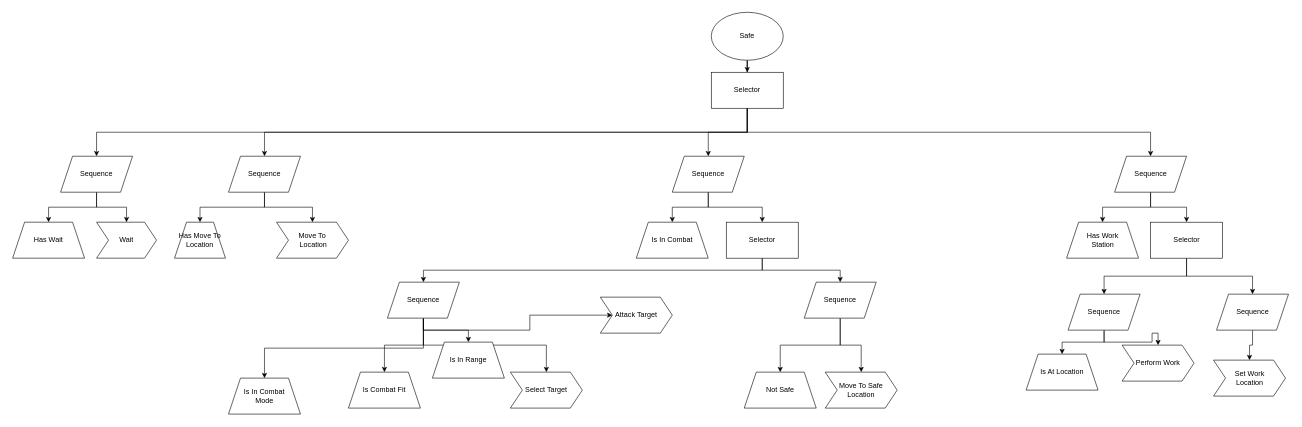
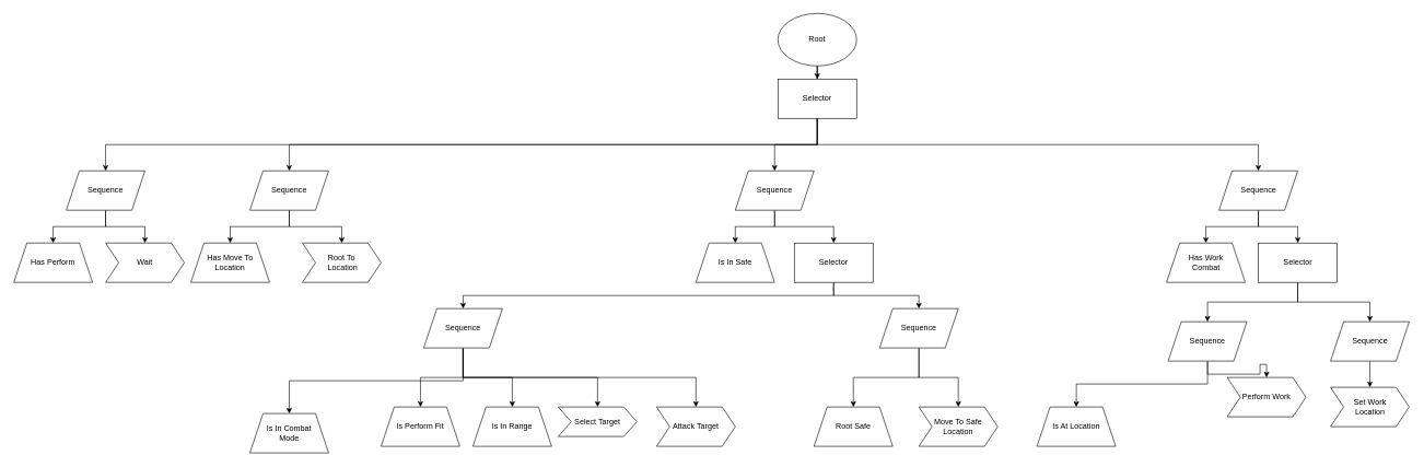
  <mxCell id="0" />
  <mxCell id="1" parent="0" />
  <mxCell id="2" style="edgeStyle=orthogonalEdgeStyle;rounded=0;orthogonalLoop=1;jettySize=auto;html=1;exitX=0.5;exitY=1;exitDx=0;exitDy=0;" parent="1" source="3" target="8" edge="1"><mxGeometry relative="1" as="geometry" /></mxCell>
- <mxCell id="3" value="Safe" style="ellipse;whiteSpace=wrap;html=1;" parent="1" vertex="1"><mxGeometry x="1185" y="20" width="120" height="80" as="geometry" /></mxCell>
+ <mxCell id="3" value="Root" style="ellipse;whiteSpace=wrap;html=1;" parent="1" vertex="1"><mxGeometry x="1185" y="20" width="120" height="80" as="geometry" /></mxCell>
  <mxCell id="4" style="edgeStyle=orthogonalEdgeStyle;rounded=0;orthogonalLoop=1;jettySize=auto;html=1;exitX=0.5;exitY=1;exitDx=0;exitDy=0;entryX=0.5;entryY=0;entryDx=0;entryDy=0;" parent="1" source="8" target="11" edge="1"><mxGeometry relative="1" as="geometry" /></mxCell>
  <mxCell id="5" style="edgeStyle=orthogonalEdgeStyle;rounded=0;orthogonalLoop=1;jettySize=auto;html=1;exitX=0.5;exitY=1;exitDx=0;exitDy=0;" parent="1" source="8" target="16" edge="1"><mxGeometry relative="1" as="geometry"><mxPoint x="810" y="260" as="targetPoint" /></mxGeometry></mxCell>
  <mxCell id="6" style="edgeStyle=orthogonalEdgeStyle;rounded=0;orthogonalLoop=1;jettySize=auto;html=1;exitX=0.5;exitY=1;exitDx=0;exitDy=0;entryX=0.5;entryY=0;entryDx=0;entryDy=0;" parent="1" source="8" target="21" edge="1"><mxGeometry relative="1" as="geometry" /></mxCell>
  <mxCell id="7" style="edgeStyle=orthogonalEdgeStyle;rounded=0;orthogonalLoop=1;jettySize=auto;html=1;exitX=0.5;exitY=1;exitDx=0;exitDy=0;entryX=0.5;entryY=0;entryDx=0;entryDy=0;" parent="1" source="8" target="36" edge="1"><mxGeometry relative="1" as="geometry" /></mxCell>
  <mxCell id="8" value="Selector" style="rounded=0;whiteSpace=wrap;html=1;" parent="1" vertex="1"><mxGeometry x="1185" y="120" width="120" height="60" as="geometry" /></mxCell>
  <mxCell id="9" style="edgeStyle=orthogonalEdgeStyle;rounded=0;orthogonalLoop=1;jettySize=auto;html=1;exitX=0.5;exitY=1;exitDx=0;exitDy=0;" parent="1" source="11" target="12" edge="1"><mxGeometry relative="1" as="geometry" /></mxCell>
  <mxCell id="10" style="edgeStyle=orthogonalEdgeStyle;rounded=0;orthogonalLoop=1;jettySize=auto;html=1;exitX=0.5;exitY=1;exitDx=0;exitDy=0;entryX=0.5;entryY=0;entryDx=0;entryDy=0;" parent="1" source="11" target="13" edge="1"><mxGeometry relative="1" as="geometry" /></mxCell>
  <mxCell id="11" value="Sequence" style="shape=parallelogram;perimeter=parallelogramPerimeter;whiteSpace=wrap;html=1;fixedSize=1;" parent="1" vertex="1"><mxGeometry x="100" y="260" width="120" height="60" as="geometry" /></mxCell>
- <mxCell id="12" value="Has Wait" style="shape=trapezoid;perimeter=trapezoidPerimeter;whiteSpace=wrap;html=1;fixedSize=1;" parent="1" vertex="1"><mxGeometry x="20" y="370" width="120" height="60" as="geometry" /></mxCell>
- <mxCell id="13" value="Wait" style="shape=step;perimeter=stepPerimeter;whiteSpace=wrap;html=1;fixedSize=1;" parent="1" vertex="1"><mxGeometry x="160" y="370" width="100" height="60" as="geometry" /></mxCell>
+ <mxCell id="12" value="Has Perform" style="shape=trapezoid;perimeter=trapezoidPerimeter;whiteSpace=wrap;html=1;fixedSize=1;" parent="1" vertex="1"><mxGeometry x="20" y="370" width="120" height="60" as="geometry" /></mxCell>
+ <mxCell id="13" value="Wait" style="shape=step;perimeter=stepPerimeter;whiteSpace=wrap;html=1;fixedSize=1;" parent="1" vertex="1"><mxGeometry x="160" y="370" width="120" height="60" as="geometry" /></mxCell>
  <mxCell id="14" style="edgeStyle=orthogonalEdgeStyle;rounded=0;orthogonalLoop=1;jettySize=auto;html=1;exitX=0.5;exitY=1;exitDx=0;exitDy=0;entryX=0.5;entryY=0;entryDx=0;entryDy=0;" parent="1" source="16" target="17" edge="1"><mxGeometry relative="1" as="geometry" /></mxCell>
  <mxCell id="15" style="edgeStyle=orthogonalEdgeStyle;rounded=0;orthogonalLoop=1;jettySize=auto;html=1;exitX=0.5;exitY=1;exitDx=0;exitDy=0;" parent="1" source="16" target="18" edge="1"><mxGeometry relative="1" as="geometry" /></mxCell>
  <mxCell id="16" value="Sequence" style="shape=parallelogram;perimeter=parallelogramPerimeter;whiteSpace=wrap;html=1;fixedSize=1;" parent="1" vertex="1"><mxGeometry x="380" y="260" width="120" height="60" as="geometry" /></mxCell>
- <mxCell id="17" value="Has Move To Location" style="shape=trapezoid;perimeter=trapezoidPerimeter;whiteSpace=wrap;html=1;fixedSize=1;" parent="1" vertex="1"><mxGeometry x="290" y="370" width="85" height="60" as="geometry" /></mxCell>
- <mxCell id="18" value="Move To&lt;br&gt;&amp;nbsp;Location" style="shape=step;perimeter=stepPerimeter;whiteSpace=wrap;html=1;fixedSize=1;" parent="1" vertex="1"><mxGeometry x="460" y="370" width="120" height="60" as="geometry" /></mxCell>
+ <mxCell id="17" value="Has Move To Location" style="shape=trapezoid;perimeter=trapezoidPerimeter;whiteSpace=wrap;html=1;fixedSize=1;" parent="1" vertex="1"><mxGeometry x="290" y="370" width="120" height="60" as="geometry" /></mxCell>
+ <mxCell id="18" value="Root To&lt;br&gt;&amp;nbsp;Location" style="shape=step;perimeter=stepPerimeter;whiteSpace=wrap;html=1;fixedSize=1;" parent="1" vertex="1"><mxGeometry x="460" y="370" width="120" height="60" as="geometry" /></mxCell>
  <mxCell id="19" style="edgeStyle=orthogonalEdgeStyle;rounded=0;orthogonalLoop=1;jettySize=auto;html=1;exitX=0.5;exitY=1;exitDx=0;exitDy=0;entryX=0.5;entryY=0;entryDx=0;entryDy=0;" parent="1" source="21" target="22" edge="1"><mxGeometry relative="1" as="geometry" /></mxCell>
  <mxCell id="20" style="edgeStyle=orthogonalEdgeStyle;rounded=0;orthogonalLoop=1;jettySize=auto;html=1;exitX=0.5;exitY=1;exitDx=0;exitDy=0;entryX=0.5;entryY=0;entryDx=0;entryDy=0;" parent="1" source="21" target="25" edge="1"><mxGeometry relative="1" as="geometry" /></mxCell>
  <mxCell id="21" value="Sequence" style="shape=parallelogram;perimeter=parallelogramPerimeter;whiteSpace=wrap;html=1;fixedSize=1;" parent="1" vertex="1"><mxGeometry x="1857.5" y="260" width="120" height="60" as="geometry" /></mxCell>
- <mxCell id="22" value="Has Work&lt;br&gt;Station" style="shape=trapezoid;perimeter=trapezoidPerimeter;whiteSpace=wrap;html=1;fixedSize=1;" parent="1" vertex="1"><mxGeometry x="1777.5" y="370" width="120" height="60" as="geometry" /></mxCell>
+ <mxCell id="22" value="Has Work&lt;br&gt;Combat" style="shape=trapezoid;perimeter=trapezoidPerimeter;whiteSpace=wrap;html=1;fixedSize=1;" parent="1" vertex="1"><mxGeometry x="1777.5" y="370" width="120" height="60" as="geometry" /></mxCell>
  <mxCell id="23" style="edgeStyle=orthogonalEdgeStyle;rounded=0;orthogonalLoop=1;jettySize=auto;html=1;exitX=0.5;exitY=1;exitDx=0;exitDy=0;" parent="1" source="25" target="28" edge="1"><mxGeometry relative="1" as="geometry" /></mxCell>
  <mxCell id="24" style="edgeStyle=orthogonalEdgeStyle;rounded=0;orthogonalLoop=1;jettySize=auto;html=1;exitX=0.5;exitY=1;exitDx=0;exitDy=0;entryX=0.5;entryY=0;entryDx=0;entryDy=0;" parent="1" source="25" target="32" edge="1"><mxGeometry relative="1" as="geometry" /></mxCell>
  <mxCell id="25" value="Selector" style="rounded=0;whiteSpace=wrap;html=1;" parent="1" vertex="1"><mxGeometry x="1917.5" y="370" width="120" height="60" as="geometry" /></mxCell>
  <mxCell id="26" style="edgeStyle=orthogonalEdgeStyle;rounded=0;orthogonalLoop=1;jettySize=auto;html=1;exitX=0.5;exitY=1;exitDx=0;exitDy=0;" parent="1" source="28" target="29" edge="1"><mxGeometry relative="1" as="geometry" /></mxCell>
  <mxCell id="27" style="edgeStyle=orthogonalEdgeStyle;rounded=0;orthogonalLoop=1;jettySize=auto;html=1;exitX=0.5;exitY=1;exitDx=0;exitDy=0;" parent="1" source="28" target="30" edge="1"><mxGeometry relative="1" as="geometry" /></mxCell>
  <mxCell id="28" value="Sequence" style="shape=parallelogram;perimeter=parallelogramPerimeter;whiteSpace=wrap;html=1;fixedSize=1;" parent="1" vertex="1"><mxGeometry x="1780" y="490" width="120" height="60" as="geometry" /></mxCell>
- <mxCell id="29" value="Is At Location" style="shape=trapezoid;perimeter=trapezoidPerimeter;whiteSpace=wrap;html=1;fixedSize=1;" parent="1" vertex="1"><mxGeometry x="1710" y="590" width="120" height="60" as="geometry" /></mxCell>
+ <mxCell id="29" value="Is At Location" style="shape=trapezoid;perimeter=trapezoidPerimeter;whiteSpace=wrap;html=1;fixedSize=1;" parent="1" vertex="1"><mxGeometry x="1580" y="620" width="120" height="60" as="geometry" /></mxCell>
  <mxCell id="30" value="Perform Work" style="shape=step;perimeter=stepPerimeter;whiteSpace=wrap;html=1;fixedSize=1;" parent="1" vertex="1"><mxGeometry x="1870" y="575" width="120" height="60" as="geometry" /></mxCell>
  <mxCell id="31" style="edgeStyle=orthogonalEdgeStyle;rounded=0;orthogonalLoop=1;jettySize=auto;html=1;exitX=0.5;exitY=1;exitDx=0;exitDy=0;entryX=0.5;entryY=0;entryDx=0;entryDy=0;" parent="1" source="32" target="33" edge="1"><mxGeometry relative="1" as="geometry" /></mxCell>
  <mxCell id="32" value="Sequence" style="shape=parallelogram;perimeter=parallelogramPerimeter;whiteSpace=wrap;html=1;fixedSize=1;" parent="1" vertex="1"><mxGeometry x="2027.5" y="490" width="120" height="60" as="geometry" /></mxCell>
- <mxCell id="33" value="Set Work &lt;br&gt;Location" style="shape=step;perimeter=stepPerimeter;whiteSpace=wrap;html=1;fixedSize=1;" parent="1" vertex="1"><mxGeometry x="2022.5" y="600" width="120" height="60" as="geometry" /></mxCell>
+ <mxCell id="33" value="Set Work &lt;br&gt;Location" style="shape=step;perimeter=stepPerimeter;whiteSpace=wrap;html=1;fixedSize=1;" parent="1" vertex="1"><mxGeometry x="2027.5" y="590" width="120" height="60" as="geometry" /></mxCell>
  <mxCell id="34" style="edgeStyle=orthogonalEdgeStyle;rounded=0;orthogonalLoop=1;jettySize=auto;html=1;exitX=0.5;exitY=1;exitDx=0;exitDy=0;" parent="1" source="36" target="37" edge="1"><mxGeometry relative="1" as="geometry" /></mxCell>
  <mxCell id="35" style="edgeStyle=orthogonalEdgeStyle;rounded=0;orthogonalLoop=1;jettySize=auto;html=1;exitX=0.5;exitY=1;exitDx=0;exitDy=0;entryX=0.5;entryY=0;entryDx=0;entryDy=0;" parent="1" source="36" target="40" edge="1"><mxGeometry relative="1" as="geometry" /></mxCell>
  <mxCell id="36" value="Sequence" style="shape=parallelogram;perimeter=parallelogramPerimeter;whiteSpace=wrap;html=1;fixedSize=1;" parent="1" vertex="1"><mxGeometry x="1120" y="260" width="120" height="60" as="geometry" /></mxCell>
- <mxCell id="37" value="Is In Combat" style="shape=trapezoid;perimeter=trapezoidPerimeter;whiteSpace=wrap;html=1;fixedSize=1;" parent="1" vertex="1"><mxGeometry x="1060" y="370" width="120" height="60" as="geometry" /></mxCell>
+ <mxCell id="37" value="Is In Safe" style="shape=trapezoid;perimeter=trapezoidPerimeter;whiteSpace=wrap;html=1;fixedSize=1;" parent="1" vertex="1"><mxGeometry x="1060" y="370" width="120" height="60" as="geometry" /></mxCell>
  <mxCell id="38" style="edgeStyle=orthogonalEdgeStyle;rounded=0;orthogonalLoop=1;jettySize=auto;html=1;exitX=0.5;exitY=1;exitDx=0;exitDy=0;" parent="1" source="40" target="46" edge="1"><mxGeometry relative="1" as="geometry" /></mxCell>
  <mxCell id="39" style="edgeStyle=orthogonalEdgeStyle;rounded=0;orthogonalLoop=1;jettySize=auto;html=1;exitX=0.5;exitY=1;exitDx=0;exitDy=0;" parent="1" source="40" target="53" edge="1"><mxGeometry relative="1" as="geometry" /></mxCell>
  <mxCell id="40" value="Selector" style="rounded=0;whiteSpace=wrap;html=1;" parent="1" vertex="1"><mxGeometry x="1210" y="370" width="120" height="60" as="geometry" /></mxCell>
  <mxCell id="41" style="edgeStyle=orthogonalEdgeStyle;rounded=0;orthogonalLoop=1;jettySize=auto;html=1;exitX=0.5;exitY=1;exitDx=0;exitDy=0;entryX=0.5;entryY=0;entryDx=0;entryDy=0;" parent="1" source="46" target="47" edge="1"><mxGeometry relative="1" as="geometry" /></mxCell>
  <mxCell id="42" style="edgeStyle=orthogonalEdgeStyle;rounded=0;orthogonalLoop=1;jettySize=auto;html=1;exitX=0.5;exitY=1;exitDx=0;exitDy=0;entryX=0.5;entryY=0;entryDx=0;entryDy=0;" parent="1" source="46" target="48" edge="1"><mxGeometry relative="1" as="geometry" /></mxCell>
  <mxCell id="43" style="edgeStyle=orthogonalEdgeStyle;rounded=0;orthogonalLoop=1;jettySize=auto;html=1;exitX=0.5;exitY=1;exitDx=0;exitDy=0;entryX=0.5;entryY=0;entryDx=0;entryDy=0;" parent="1" source="46" target="49" edge="1"><mxGeometry relative="1" as="geometry" /></mxCell>
  <mxCell id="44" style="edgeStyle=orthogonalEdgeStyle;rounded=0;orthogonalLoop=1;jettySize=auto;html=1;exitX=0.5;exitY=1;exitDx=0;exitDy=0;" parent="1" source="46" target="50" edge="1"><mxGeometry relative="1" as="geometry" /></mxCell>
  <mxCell id="45" style="edgeStyle=orthogonalEdgeStyle;rounded=0;orthogonalLoop=1;jettySize=auto;html=1;exitX=0.5;exitY=1;exitDx=0;exitDy=0;" edge="1" parent="1" source="46" target="56"><mxGeometry relative="1" as="geometry" /></mxCell>
  <mxCell id="46" value="Sequence" style="shape=parallelogram;perimeter=parallelogramPerimeter;whiteSpace=wrap;html=1;fixedSize=1;" parent="1" vertex="1"><mxGeometry x="645" y="470" width="120" height="60" as="geometry" /></mxCell>
  <mxCell id="47" value="Is In Combat&lt;br&gt;Mode" style="shape=trapezoid;perimeter=trapezoidPerimeter;whiteSpace=wrap;html=1;fixedSize=1;" parent="1" vertex="1"><mxGeometry x="380" y="630" width="120" height="60" as="geometry" /></mxCell>
- <mxCell id="48" value="Is Combat Fit" style="shape=trapezoid;perimeter=trapezoidPerimeter;whiteSpace=wrap;html=1;fixedSize=1;" parent="1" vertex="1"><mxGeometry x="580" y="620" width="120" height="60" as="geometry" /></mxCell>
- <mxCell id="49" value="Select Target" style="shape=step;perimeter=stepPerimeter;whiteSpace=wrap;html=1;fixedSize=1;" parent="1" vertex="1"><mxGeometry x="850" y="620" width="120" height="60" as="geometry" /></mxCell>
- <mxCell id="50" value="Attack Target" style="shape=step;perimeter=stepPerimeter;whiteSpace=wrap;html=1;fixedSize=1;" parent="1" vertex="1"><mxGeometry x="1000" y="495" width="120" height="60" as="geometry" /></mxCell>
+ <mxCell id="48" value="Is Perform Fit" style="shape=trapezoid;perimeter=trapezoidPerimeter;whiteSpace=wrap;html=1;fixedSize=1;" parent="1" vertex="1"><mxGeometry x="580" y="620" width="120" height="60" as="geometry" /></mxCell>
+ <mxCell id="49" value="Select Target" style="shape=step;perimeter=stepPerimeter;whiteSpace=wrap;html=1;fixedSize=1;" parent="1" vertex="1"><mxGeometry x="850" y="620" width="120" height="45" as="geometry" /></mxCell>
+ <mxCell id="50" value="Attack Target" style="shape=step;perimeter=stepPerimeter;whiteSpace=wrap;html=1;fixedSize=1;" parent="1" vertex="1"><mxGeometry x="1000" y="620" width="120" height="60" as="geometry" /></mxCell>
  <mxCell id="51" style="edgeStyle=orthogonalEdgeStyle;rounded=0;orthogonalLoop=1;jettySize=auto;html=1;exitX=0.5;exitY=1;exitDx=0;exitDy=0;" parent="1" source="53" target="54" edge="1"><mxGeometry relative="1" as="geometry" /></mxCell>
  <mxCell id="52" style="edgeStyle=orthogonalEdgeStyle;rounded=0;orthogonalLoop=1;jettySize=auto;html=1;exitX=0.5;exitY=1;exitDx=0;exitDy=0;" parent="1" source="53" target="55" edge="1"><mxGeometry relative="1" as="geometry" /></mxCell>
  <mxCell id="53" value="Sequence" style="shape=parallelogram;perimeter=parallelogramPerimeter;whiteSpace=wrap;html=1;fixedSize=1;" parent="1" vertex="1"><mxGeometry x="1340" y="470" width="120" height="60" as="geometry" /></mxCell>
- <mxCell id="54" value="Not Safe" style="shape=trapezoid;perimeter=trapezoidPerimeter;whiteSpace=wrap;html=1;fixedSize=1;" parent="1" vertex="1"><mxGeometry x="1240" y="620" width="120" height="60" as="geometry" /></mxCell>
- <mxCell id="55" value="Move To Safe Location" style="shape=step;perimeter=stepPerimeter;whiteSpace=wrap;html=1;fixedSize=1;" parent="1" vertex="1"><mxGeometry x="1375" y="620" width="120" height="60" as="geometry" /></mxCell>
- <mxCell id="56" value="Is In Range" style="shape=trapezoid;perimeter=trapezoidPerimeter;whiteSpace=wrap;html=1;fixedSize=1;" vertex="1" parent="1"><mxGeometry x="720" y="570" width="120" height="60" as="geometry" /></mxCell>
+ <mxCell id="54" value="Root Safe" style="shape=trapezoid;perimeter=trapezoidPerimeter;whiteSpace=wrap;html=1;fixedSize=1;" parent="1" vertex="1"><mxGeometry x="1240" y="620" width="120" height="60" as="geometry" /></mxCell>
+ <mxCell id="55" value="Move To Safe Location" style="shape=step;perimeter=stepPerimeter;whiteSpace=wrap;html=1;fixedSize=1;" parent="1" vertex="1"><mxGeometry x="1400" y="620" width="120" height="60" as="geometry" /></mxCell>
+ <mxCell id="56" value="Is In Range" style="shape=trapezoid;perimeter=trapezoidPerimeter;whiteSpace=wrap;html=1;fixedSize=1;" vertex="1" parent="1"><mxGeometry x="720" y="620" width="120" height="60" as="geometry" /></mxCell>
